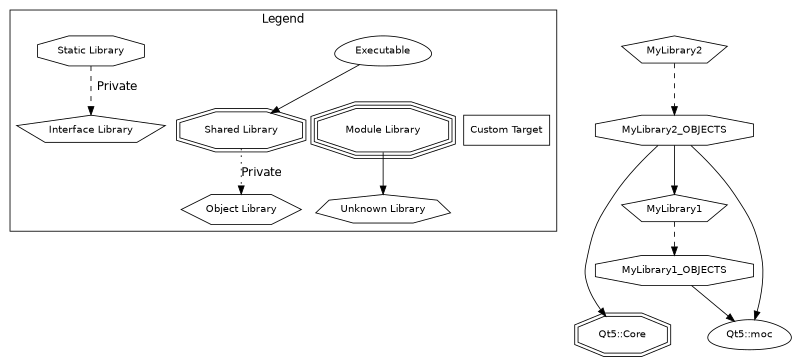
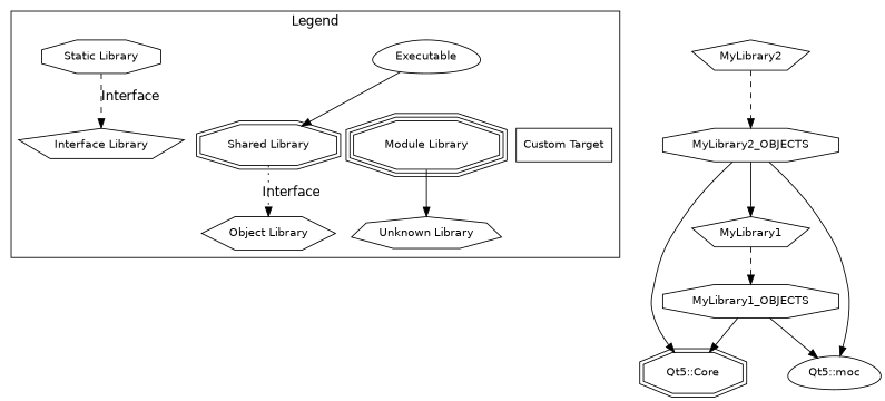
  digraph {
    fontname="DejaVu Sans"
    node [fontname="DejaVu Sans" fontsize=12 shape=octagon]
    edge [fontname="DejaVu Sans"]
    n1 [label=Executable shape=egg]
    n2 [label="Static Library"]
    n3 [label="Shared Library" shape=doubleoctagon]
    n4 [label="Module Library" shape=tripleoctagon]
    n5 [label="Custom Target" shape=box]
    n6 [label="Interface Library" shape=pentagon]
    n7 [label="Object Library" shape=hexagon]
    n8 [label="Unknown Library" shape=septagon]
    n9 [label=MyLibrary1 shape=pentagon]
    n10 [label=MyLibrary1_OBJECTS]
    n11 [label="Qt5::Core" shape=doubleoctagon]
    n12 [label="Qt5::moc" shape=egg]
    n13 [label=MyLibrary2 shape=pentagon]
    n14 [label=MyLibrary2_OBJECTS]
    subgraph cluster_1 {
      color=black
      label=Legend
      n1
      n2
      n3
      n4
      n5
      n6
      n7
      n8
    }
    n1 -> n3 [style=solid]
    n1 -> n4 [style=invis]
    n1 -> n5 [style=invis]
-   n2 -> n6 [label=Private style=dashed]
-   n3 -> n7 [label=Private style=dotted]
+   n2 -> n6 [label=Interface style=dashed]
+   n3 -> n7 [label=Interface style=dotted]
    n4 -> n8 [style=solid]
    n9 -> n10 [style=dashed]
+   n10 -> n11
    n10 -> n12
    n13 -> n14 [style=dashed]
    n14 -> n9
    n14 -> n11
    n14 -> n12
  }
